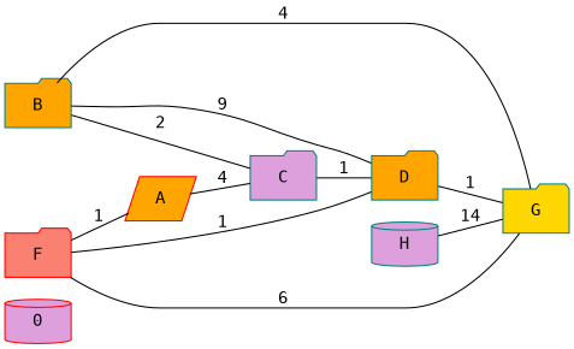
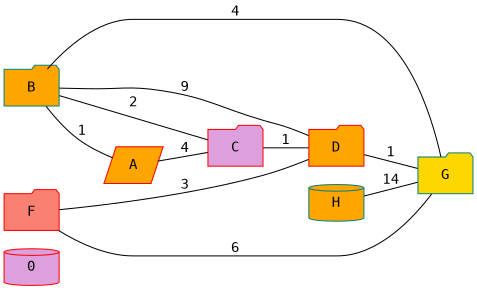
  graph {
    fontname="DejaVu Sans Mono"
    rankdir=LR
    node [color=red fillcolor=orange fontname="DejaVu Sans Mono" shape=folder style=filled]
    edge [fontname="DejaVu Sans Mono"]
    0 [fillcolor=plum shape=cylinder]
    G [color=teal fillcolor=gold]
    B [color=teal]
    A [shape=parallelogram]
-   C [color=teal fillcolor=plum]
-   D [color=teal]
-   H [color=teal fillcolor=plum shape=cylinder]
+   C [fillcolor=plum]
+   D
+   H [color=teal shape=cylinder]
    F [fillcolor=salmon]
    B -- G [label=4]
-   F -- A [label=1]
+   B -- A [label=1]
    B -- C [label=2]
    B -- D [label=9]
    A -- C [label=4]
    C -- D [label=1]
    D -- G [label=1]
    H -- G [label=14]
    F -- G [label=6]
-   F -- D [label=1]
+   F -- D [label=3]
  }
